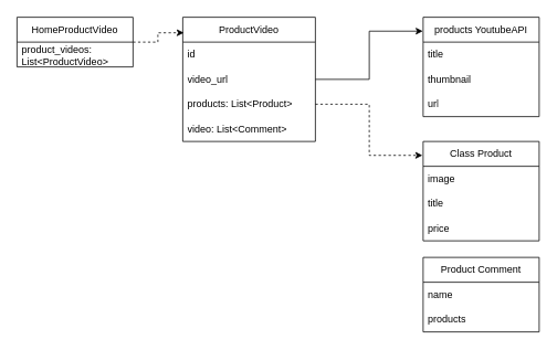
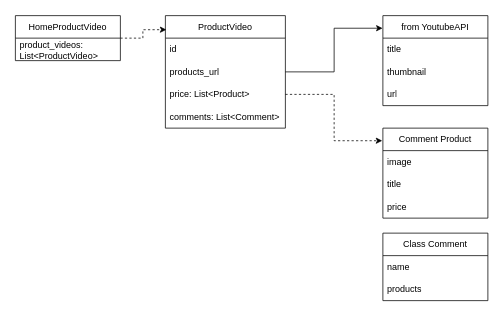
  <mxCell id="0" />
  <mxCell id="1" parent="0" />
  <mxCell id="2" value="ProductVideo" style="swimlane;fontStyle=0;childLayout=stackLayout;horizontal=1;startSize=30;horizontalStack=0;resizeParent=1;resizeParentMax=0;resizeLast=0;collapsible=1;marginBottom=0;whiteSpace=wrap;html=1;" vertex="1" parent="1"><mxGeometry x="220" y="20" width="160" height="150" as="geometry" /></mxCell>
  <mxCell id="3" value="id" style="text;strokeColor=none;fillColor=none;align=left;verticalAlign=middle;spacingLeft=4;spacingRight=4;overflow=hidden;points=[[0,0.5],[1,0.5]];portConstraint=eastwest;rotatable=0;whiteSpace=wrap;html=1;" vertex="1" parent="2"><mxGeometry y="30" width="160" height="30" as="geometry" /></mxCell>
- <mxCell id="4" value="video_url" style="text;strokeColor=none;fillColor=none;align=left;verticalAlign=middle;spacingLeft=4;spacingRight=4;overflow=hidden;points=[[0,0.5],[1,0.5]];portConstraint=eastwest;rotatable=0;whiteSpace=wrap;html=1;" vertex="1" parent="2"><mxGeometry y="60" width="160" height="30" as="geometry" /></mxCell>
- <mxCell id="5" value="products: List&amp;lt;Product&amp;gt;" style="text;strokeColor=none;fillColor=none;align=left;verticalAlign=middle;spacingLeft=4;spacingRight=4;overflow=hidden;points=[[0,0.5],[1,0.5]];portConstraint=eastwest;rotatable=0;whiteSpace=wrap;html=1;" vertex="1" parent="2"><mxGeometry y="90" width="160" height="30" as="geometry" /></mxCell>
- <mxCell id="6" value="video: List&amp;lt;Comment&amp;gt;" style="text;strokeColor=none;fillColor=none;align=left;verticalAlign=middle;spacingLeft=4;spacingRight=4;overflow=hidden;points=[[0,0.5],[1,0.5]];portConstraint=eastwest;rotatable=0;whiteSpace=wrap;html=1;" vertex="1" parent="2"><mxGeometry y="120" width="160" height="30" as="geometry" /></mxCell>
- <mxCell id="7" value="products YoutubeAPI" style="swimlane;fontStyle=0;childLayout=stackLayout;horizontal=1;startSize=30;horizontalStack=0;resizeParent=1;resizeParentMax=0;resizeLast=0;collapsible=1;marginBottom=0;whiteSpace=wrap;html=1;" vertex="1" parent="1"><mxGeometry x="510" y="20" width="140" height="120" as="geometry" /></mxCell>
+ <mxCell id="4" value="products_url" style="text;strokeColor=none;fillColor=none;align=left;verticalAlign=middle;spacingLeft=4;spacingRight=4;overflow=hidden;points=[[0,0.5],[1,0.5]];portConstraint=eastwest;rotatable=0;whiteSpace=wrap;html=1;" vertex="1" parent="2"><mxGeometry y="60" width="160" height="30" as="geometry" /></mxCell>
+ <mxCell id="5" value="price: List&amp;lt;Product&amp;gt;" style="text;strokeColor=none;fillColor=none;align=left;verticalAlign=middle;spacingLeft=4;spacingRight=4;overflow=hidden;points=[[0,0.5],[1,0.5]];portConstraint=eastwest;rotatable=0;whiteSpace=wrap;html=1;" vertex="1" parent="2"><mxGeometry y="90" width="160" height="30" as="geometry" /></mxCell>
+ <mxCell id="6" value="comments: List&amp;lt;Comment&amp;gt;" style="text;strokeColor=none;fillColor=none;align=left;verticalAlign=middle;spacingLeft=4;spacingRight=4;overflow=hidden;points=[[0,0.5],[1,0.5]];portConstraint=eastwest;rotatable=0;whiteSpace=wrap;html=1;" vertex="1" parent="2"><mxGeometry y="120" width="160" height="30" as="geometry" /></mxCell>
+ <mxCell id="7" value="from YoutubeAPI" style="swimlane;fontStyle=0;childLayout=stackLayout;horizontal=1;startSize=30;horizontalStack=0;resizeParent=1;resizeParentMax=0;resizeLast=0;collapsible=1;marginBottom=0;whiteSpace=wrap;html=1;" vertex="1" parent="1"><mxGeometry x="510" y="20" width="140" height="120" as="geometry" /></mxCell>
  <mxCell id="8" value="title" style="text;strokeColor=none;fillColor=none;align=left;verticalAlign=middle;spacingLeft=4;spacingRight=4;overflow=hidden;points=[[0,0.5],[1,0.5]];portConstraint=eastwest;rotatable=0;whiteSpace=wrap;html=1;" vertex="1" parent="7"><mxGeometry y="30" width="140" height="30" as="geometry" /></mxCell>
  <mxCell id="9" value="thumbnail" style="text;strokeColor=none;fillColor=none;align=left;verticalAlign=middle;spacingLeft=4;spacingRight=4;overflow=hidden;points=[[0,0.5],[1,0.5]];portConstraint=eastwest;rotatable=0;whiteSpace=wrap;html=1;" vertex="1" parent="7"><mxGeometry y="60" width="140" height="30" as="geometry" /></mxCell>
  <mxCell id="10" value="url" style="text;strokeColor=none;fillColor=none;align=left;verticalAlign=middle;spacingLeft=4;spacingRight=4;overflow=hidden;points=[[0,0.5],[1,0.5]];portConstraint=eastwest;rotatable=0;whiteSpace=wrap;html=1;" vertex="1" parent="7"><mxGeometry y="90" width="140" height="30" as="geometry" /></mxCell>
- <mxCell id="11" value="Class Product" style="swimlane;fontStyle=0;childLayout=stackLayout;horizontal=1;startSize=30;horizontalStack=0;resizeParent=1;resizeParentMax=0;resizeLast=0;collapsible=1;marginBottom=0;whiteSpace=wrap;html=1;" vertex="1" parent="1"><mxGeometry x="510" y="170" width="140" height="120" as="geometry" /></mxCell>
+ <mxCell id="11" value="Comment Product" style="swimlane;fontStyle=0;childLayout=stackLayout;horizontal=1;startSize=30;horizontalStack=0;resizeParent=1;resizeParentMax=0;resizeLast=0;collapsible=1;marginBottom=0;whiteSpace=wrap;html=1;" vertex="1" parent="1"><mxGeometry x="510" y="170" width="140" height="120" as="geometry" /></mxCell>
  <mxCell id="12" value="image" style="text;strokeColor=none;fillColor=none;align=left;verticalAlign=middle;spacingLeft=4;spacingRight=4;overflow=hidden;points=[[0,0.5],[1,0.5]];portConstraint=eastwest;rotatable=0;whiteSpace=wrap;html=1;" vertex="1" parent="11"><mxGeometry y="30" width="140" height="30" as="geometry" /></mxCell>
  <mxCell id="13" value="title" style="text;strokeColor=none;fillColor=none;align=left;verticalAlign=middle;spacingLeft=4;spacingRight=4;overflow=hidden;points=[[0,0.5],[1,0.5]];portConstraint=eastwest;rotatable=0;whiteSpace=wrap;html=1;" vertex="1" parent="11"><mxGeometry y="60" width="140" height="30" as="geometry" /></mxCell>
  <mxCell id="14" value="price" style="text;strokeColor=none;fillColor=none;align=left;verticalAlign=middle;spacingLeft=4;spacingRight=4;overflow=hidden;points=[[0,0.5],[1,0.5]];portConstraint=eastwest;rotatable=0;whiteSpace=wrap;html=1;" vertex="1" parent="11"><mxGeometry y="90" width="140" height="30" as="geometry" /></mxCell>
- <mxCell id="15" value="Product Comment" style="swimlane;fontStyle=0;childLayout=stackLayout;horizontal=1;startSize=30;horizontalStack=0;resizeParent=1;resizeParentMax=0;resizeLast=0;collapsible=1;marginBottom=0;whiteSpace=wrap;html=1;" vertex="1" parent="1"><mxGeometry x="510" y="310" width="140" height="90" as="geometry" /></mxCell>
+ <mxCell id="15" value="Class Comment" style="swimlane;fontStyle=0;childLayout=stackLayout;horizontal=1;startSize=30;horizontalStack=0;resizeParent=1;resizeParentMax=0;resizeLast=0;collapsible=1;marginBottom=0;whiteSpace=wrap;html=1;" vertex="1" parent="1"><mxGeometry x="510" y="310" width="140" height="90" as="geometry" /></mxCell>
  <mxCell id="16" value="name" style="text;strokeColor=none;fillColor=none;align=left;verticalAlign=middle;spacingLeft=4;spacingRight=4;overflow=hidden;points=[[0,0.5],[1,0.5]];portConstraint=eastwest;rotatable=0;whiteSpace=wrap;html=1;" vertex="1" parent="15"><mxGeometry y="30" width="140" height="30" as="geometry" /></mxCell>
  <mxCell id="17" value="products" style="text;strokeColor=none;fillColor=none;align=left;verticalAlign=middle;spacingLeft=4;spacingRight=4;overflow=hidden;points=[[0,0.5],[1,0.5]];portConstraint=eastwest;rotatable=0;whiteSpace=wrap;html=1;" vertex="1" parent="15"><mxGeometry y="60" width="140" height="30" as="geometry" /></mxCell>
  <mxCell id="18" style="edgeStyle=orthogonalEdgeStyle;rounded=0;orthogonalLoop=1;jettySize=auto;html=1;entryX=-0.003;entryY=0.14;entryDx=0;entryDy=0;entryPerimeter=0;" edge="1" parent="1" source="4" target="7"><mxGeometry relative="1" as="geometry"><mxPoint x="480" y="50" as="targetPoint" /></mxGeometry></mxCell>
  <mxCell id="19" style="edgeStyle=orthogonalEdgeStyle;rounded=0;orthogonalLoop=1;jettySize=auto;html=1;entryX=-0.006;entryY=0.14;entryDx=0;entryDy=0;entryPerimeter=0;dashed=1;" edge="1" parent="1" source="5" target="11"><mxGeometry relative="1" as="geometry" /></mxCell>
  <mxCell id="20" style="edgeStyle=orthogonalEdgeStyle;rounded=0;orthogonalLoop=1;jettySize=auto;html=1;entryX=0.008;entryY=0.125;entryDx=0;entryDy=0;entryPerimeter=0;dashed=1;" edge="1" parent="1" source="21" target="2"><mxGeometry relative="1" as="geometry" /></mxCell>
  <mxCell id="21" value="HomeProductVideo" style="swimlane;fontStyle=0;childLayout=stackLayout;horizontal=1;startSize=30;horizontalStack=0;resizeParent=1;resizeParentMax=0;resizeLast=0;collapsible=1;marginBottom=0;whiteSpace=wrap;html=1;" vertex="1" parent="1"><mxGeometry x="20" y="20" width="140" height="60" as="geometry" /></mxCell>
  <mxCell id="22" value="product_videos: List&amp;lt;ProductVideo&amp;gt;" style="text;strokeColor=none;fillColor=none;align=left;verticalAlign=middle;spacingLeft=4;spacingRight=4;overflow=hidden;points=[[0,0.5],[1,0.5]];portConstraint=eastwest;rotatable=0;whiteSpace=wrap;html=1;" vertex="1" parent="21"><mxGeometry y="30" width="140" height="30" as="geometry" /></mxCell>
